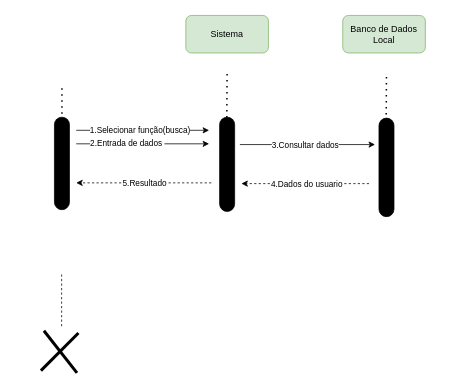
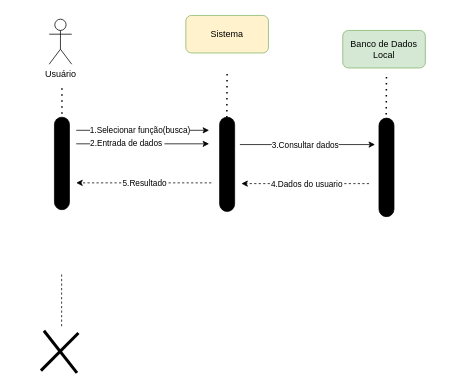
  <mxCell id="0" />
  <mxCell id="1" parent="0" />
- <mxCell id="3" value="Sistema" style="rounded=1;whiteSpace=wrap;html=1;fillColor=#d5e8d4;strokeColor=#82b366;" vertex="1" parent="1"><mxGeometry x="247" y="20" width="110" height="50" as="geometry" /></mxCell>
+ <mxCell id="2" value="Usuário" style="shape=umlActor;verticalLabelPosition=bottom;verticalAlign=top;html=1;outlineConnect=0;" vertex="1" parent="1"><mxGeometry x="65" y="25" width="30" height="60" as="geometry" /></mxCell>
+ <mxCell id="3" value="Sistema" style="rounded=1;whiteSpace=wrap;html=1;fillColor=#fff2cc;strokeColor=#82b366;" vertex="1" parent="1"><mxGeometry x="247" y="20" width="110" height="50" as="geometry" /></mxCell>
  <mxCell id="4" value="" style="rounded=1;whiteSpace=wrap;html=1;rotation=90;fillColor=#000000;arcSize=50;" vertex="1" parent="1"><mxGeometry x="20.38" y="207.13" width="123.25" height="20" as="geometry" /></mxCell>
  <mxCell id="5" value="" style="endArrow=none;dashed=1;html=1;dashPattern=1 3;strokeWidth=2;rounded=0;" edge="1" parent="1"><mxGeometry width="50" height="50" relative="1" as="geometry"><mxPoint x="82" y="167" as="sourcePoint" /><mxPoint x="82" y="117" as="targetPoint" /></mxGeometry></mxCell>
  <mxCell id="6" value="" style="rounded=1;whiteSpace=wrap;html=1;rotation=90;fillColor=#000000;arcSize=50;" vertex="1" parent="1"><mxGeometry x="239.2" y="208.31" width="125.62" height="20" as="geometry" /></mxCell>
  <mxCell id="7" value="" style="endArrow=none;dashed=1;html=1;dashPattern=1 3;strokeWidth=2;rounded=0;" edge="1" parent="1"><mxGeometry width="50" height="50" relative="1" as="geometry"><mxPoint x="301.5" y="164" as="sourcePoint" /><mxPoint x="302" y="94" as="targetPoint" /></mxGeometry></mxCell>
  <mxCell id="8" value="" style="endArrow=classic;html=1;rounded=0;" edge="1" parent="1"><mxGeometry width="50" height="50" relative="1" as="geometry"><mxPoint x="101" y="173" as="sourcePoint" /><mxPoint x="278" y="173" as="targetPoint" /></mxGeometry></mxCell>
  <mxCell id="9" value="1.Selecionar função(busca)" style="edgeLabel;html=1;align=center;verticalAlign=middle;resizable=0;points=[];" vertex="1" connectable="0" parent="8"><mxGeometry x="-0.028" relative="1" as="geometry"><mxPoint x="-2" y="-1" as="offset" /></mxGeometry></mxCell>
- <mxCell id="10" value="Banco de Dados&lt;br&gt;Local" style="rounded=1;whiteSpace=wrap;html=1;fillColor=#d5e8d4;strokeColor=#82b366;" vertex="1" parent="1"><mxGeometry x="456" y="20" width="110" height="50" as="geometry" /></mxCell>
+ <mxCell id="10" value="Banco de Dados&lt;br&gt;Local" style="rounded=1;whiteSpace=wrap;html=1;fillColor=#d5e8d4;strokeColor=#82b366;" vertex="1" parent="1"><mxGeometry x="456" y="40" width="110" height="50" as="geometry" /></mxCell>
  <mxCell id="11" value="" style="rounded=1;whiteSpace=wrap;html=1;rotation=90;fillColor=#000000;arcSize=50;" vertex="1" parent="1"><mxGeometry x="448.63" y="212.38" width="131.25" height="20" as="geometry" /></mxCell>
  <mxCell id="12" value="" style="endArrow=none;dashed=1;html=1;dashPattern=1 3;strokeWidth=2;rounded=0;" edge="1" parent="1"><mxGeometry width="50" height="50" relative="1" as="geometry"><mxPoint x="513.75" y="168" as="sourcePoint" /><mxPoint x="514.25" y="98" as="targetPoint" /></mxGeometry></mxCell>
  <mxCell id="13" value="" style="endArrow=classic;html=1;rounded=0;" edge="1" parent="1"><mxGeometry width="50" height="50" relative="1" as="geometry"><mxPoint x="319" y="192" as="sourcePoint" /><mxPoint x="499" y="192" as="targetPoint" /></mxGeometry></mxCell>
  <mxCell id="14" value="3.Consultar dados" style="edgeLabel;html=1;align=center;verticalAlign=middle;resizable=0;points=[];" vertex="1" connectable="0" parent="13"><mxGeometry x="-0.028" relative="1" as="geometry"><mxPoint x="-1" as="offset" /></mxGeometry></mxCell>
  <mxCell id="15" value="" style="endArrow=classic;html=1;rounded=0;dashed=1;" edge="1" parent="1"><mxGeometry width="50" height="50" relative="1" as="geometry"><mxPoint x="491" y="244" as="sourcePoint" /><mxPoint x="321" y="244" as="targetPoint" /></mxGeometry></mxCell>
  <mxCell id="16" value="4.Dados do usuario" style="edgeLabel;html=1;align=center;verticalAlign=middle;resizable=0;points=[];" vertex="1" connectable="0" parent="15"><mxGeometry x="-0.044" y="1" relative="1" as="geometry"><mxPoint x="-3" y="-1" as="offset" /></mxGeometry></mxCell>
  <mxCell id="17" value="" style="endArrow=classic;html=1;rounded=0;dashed=1;" edge="1" parent="1"><mxGeometry width="50" height="50" relative="1" as="geometry"><mxPoint x="281" y="243" as="sourcePoint" /><mxPoint x="101" y="243" as="targetPoint" /></mxGeometry></mxCell>
  <mxCell id="18" value="5.Resultado" style="edgeLabel;html=1;align=center;verticalAlign=middle;resizable=0;points=[];" vertex="1" connectable="0" parent="17"><mxGeometry x="0.18" relative="1" as="geometry"><mxPoint x="16" as="offset" /></mxGeometry></mxCell>
  <mxCell id="19" value="" style="endArrow=none;dashed=1;html=1;rounded=0;" edge="1" parent="1"><mxGeometry width="50" height="50" relative="1" as="geometry"><mxPoint x="81.58" y="434" as="sourcePoint" /><mxPoint x="81.58" y="364" as="targetPoint" /></mxGeometry></mxCell>
  <mxCell id="20" value="" style="endArrow=none;html=1;rounded=0;strokeWidth=4;" edge="1" parent="1"><mxGeometry width="50" height="50" relative="1" as="geometry"><mxPoint x="54" y="493" as="sourcePoint" /><mxPoint x="104" y="443" as="targetPoint" /></mxGeometry></mxCell>
  <mxCell id="21" value="" style="endArrow=none;html=1;rounded=0;strokeWidth=4;" edge="1" parent="1"><mxGeometry width="50" height="50" relative="1" as="geometry"><mxPoint x="58" y="440" as="sourcePoint" /><mxPoint x="102" y="496" as="targetPoint" /></mxGeometry></mxCell>
  <mxCell id="22" value="" style="endArrow=classic;html=1;rounded=0;" edge="1" parent="1"><mxGeometry width="50" height="50" relative="1" as="geometry"><mxPoint x="101" y="191" as="sourcePoint" /><mxPoint x="278" y="191" as="targetPoint" /></mxGeometry></mxCell>
  <mxCell id="23" value="2.Entrada de dados&amp;nbsp;" style="edgeLabel;html=1;align=center;verticalAlign=middle;resizable=0;points=[];" vertex="1" connectable="0" parent="22"><mxGeometry x="-0.028" relative="1" as="geometry"><mxPoint x="-19" y="-1" as="offset" /></mxGeometry></mxCell>
